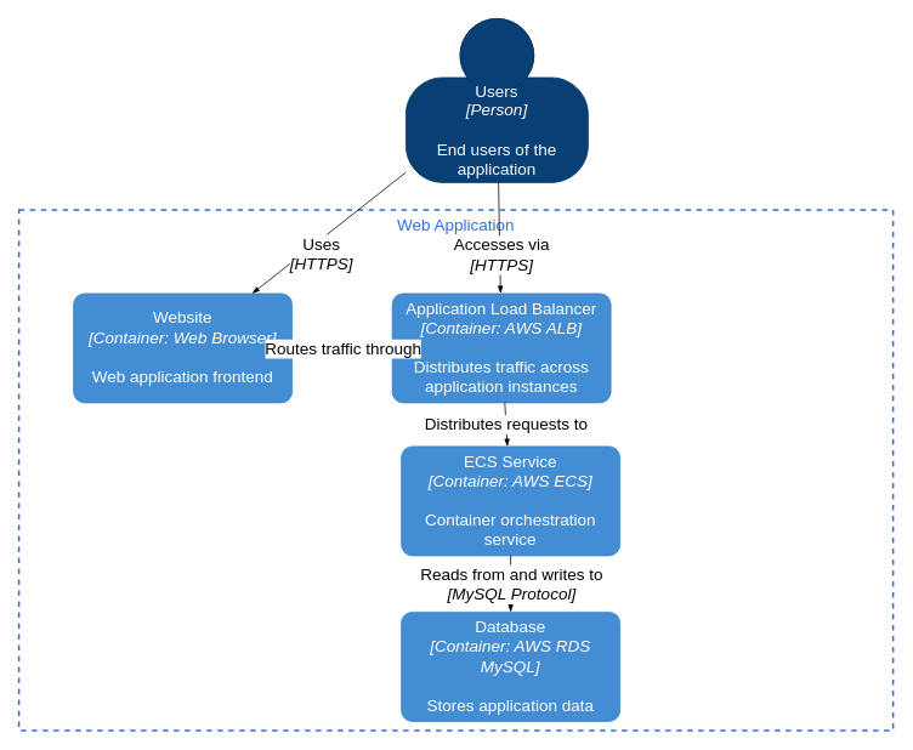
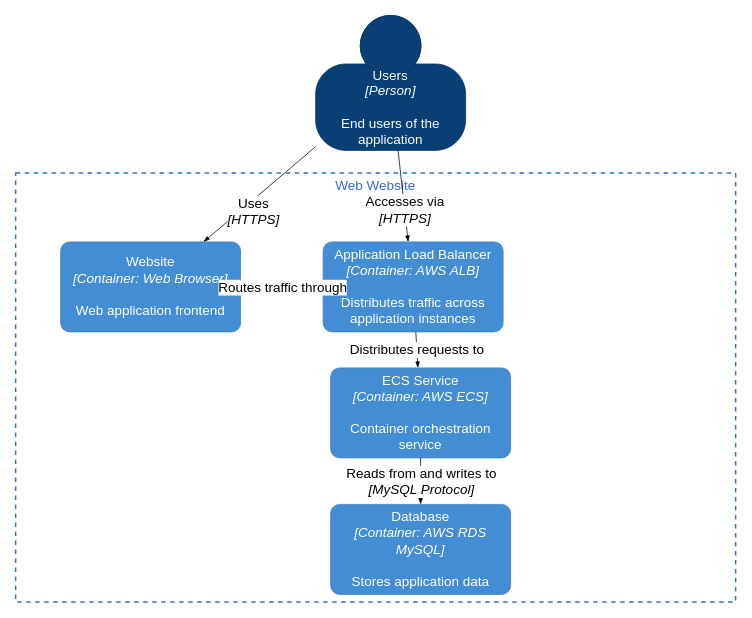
  <mxCell id="0" />
  <mxCell id="1" parent="0" />
- <mxCell id="2" value="Users&lt;br&gt;&lt;i&gt;[Person]&lt;/i&gt;&lt;br&gt;&lt;br&gt;End users of the application" style="html=1;fontSize=18;dashed=0;whiteSpace=wrap;fillColor=#083F75;strokeColor=#06315C;fontColor=#ffffff;shape=mxgraph.c4.person2;align=center;metaEdit=1;points=[[0.5,0,0],[1,0.5,0],[1,0.75,0],[0.75,1,0],[0.5,1,0],[0.25,1,0],[0,0.75,0],[0,0.5,0]];resizable=0;" parent="1" vertex="1"><mxGeometry x="445" y="20" width="200" height="180" as="geometry" /></mxCell>
- <mxCell id="3" value="Web Application" style="fillColor=none;strokeColor=#326ce5;dashed=1;verticalAlign=top;fontStyle=0;fontColor=#326ce5;whiteSpace=wrap;html=1;strokeWidth=2;fontSize=18;" parent="1" vertex="1"><mxGeometry x="20" y="230" width="960" height="572" as="geometry" /></mxCell>
+ <mxCell id="2" value="Users&lt;br&gt;&lt;i&gt;[Person]&lt;/i&gt;&lt;br&gt;&lt;br&gt;End users of the application" style="html=1;fontSize=18;dashed=0;whiteSpace=wrap;fillColor=#083F75;strokeColor=#06315C;fontColor=#ffffff;shape=mxgraph.c4.person2;align=center;metaEdit=1;points=[[0.5,0,0],[1,0.5,0],[1,0.75,0],[0.75,1,0],[0.5,1,0],[0.25,1,0],[0,0.75,0],[0,0.5,0]];resizable=0;" parent="1" vertex="1"><mxGeometry x="420" y="20" width="200" height="180" as="geometry" /></mxCell>
+ <mxCell id="3" value="Web Website" style="fillColor=none;strokeColor=#326ce5;dashed=1;verticalAlign=top;fontStyle=0;fontColor=#326ce5;whiteSpace=wrap;html=1;strokeWidth=2;fontSize=18;" parent="1" vertex="1"><mxGeometry x="20" y="230" width="960" height="572" as="geometry" /></mxCell>
  <mxCell id="4" value="Website&lt;br&gt;&lt;i&gt;[Container: Web Browser]&lt;/i&gt;&lt;br&gt;&lt;br&gt;Web application frontend" style="rounded=1;whiteSpace=wrap;html=1;fontSize=18;labelBackgroundColor=none;fillColor=#438DD5;fontColor=#ffffff;align=center;arcSize=10;strokeColor=#3C7FC0;metaEdit=1;resizable=0;points=[[0.25,0,0],[0.5,0,0],[0.75,0,0],[1,0.25,0],[1,0.5,0],[1,0.75,0],[0.75,1,0],[0.5,1,0],[0.25,1,0],[0,0.75,0],[0,0.5,0],[0,0.25,0]];" parent="1" vertex="1"><mxGeometry x="80" y="322" width="240" height="120" as="geometry" /></mxCell>
  <mxCell id="5" value="Application Load Balancer&lt;br&gt;&lt;i&gt;[Container: AWS ALB]&lt;/i&gt;&lt;br&gt;&lt;br&gt;Distributes traffic across application instances" style="rounded=1;whiteSpace=wrap;html=1;fontSize=18;labelBackgroundColor=none;fillColor=#438DD5;fontColor=#ffffff;align=center;arcSize=10;strokeColor=#3C7FC0;metaEdit=1;resizable=0;points=[[0.25,0,0],[0.5,0,0],[0.75,0,0],[1,0.25,0],[1,0.5,0],[1,0.75,0],[0.75,1,0],[0.5,1,0],[0.25,1,0],[0,0.75,0],[0,0.5,0],[0,0.25,0]];" parent="1" vertex="1"><mxGeometry x="430" y="322" width="240" height="120" as="geometry" /></mxCell>
  <mxCell id="6" value="ECS Service&lt;br&gt;&lt;i&gt;[Container: AWS ECS]&lt;/i&gt;&lt;br&gt;&lt;br&gt;Container orchestration service" style="rounded=1;whiteSpace=wrap;html=1;fontSize=18;labelBackgroundColor=none;fillColor=#438DD5;fontColor=#ffffff;align=center;arcSize=10;strokeColor=#3C7FC0;metaEdit=1;resizable=0;points=[[0.25,0,0],[0.5,0,0],[0.75,0,0],[1,0.25,0],[1,0.5,0],[1,0.75,0],[0.75,1,0],[0.5,1,0],[0.25,1,0],[0,0.75,0],[0,0.5,0],[0,0.25,0]];" parent="1" vertex="1"><mxGeometry x="440" y="490" width="240" height="120" as="geometry" /></mxCell>
  <mxCell id="7" value="Database&lt;br&gt;&lt;i&gt;[Container: AWS RDS MySQL]&lt;/i&gt;&lt;br&gt;&lt;br&gt;Stores application data" style="rounded=1;whiteSpace=wrap;html=1;fontSize=18;labelBackgroundColor=none;fillColor=#438DD5;fontColor=#ffffff;align=center;arcSize=10;strokeColor=#3C7FC0;metaEdit=1;resizable=0;points=[[0.25,0,0],[0.5,0,0],[0.75,0,0],[1,0.25,0],[1,0.5,0],[1,0.75,0],[0.75,1,0],[0.5,1,0],[0.25,1,0],[0,0.75,0],[0,0.5,0],[0,0.25,0]];" parent="1" vertex="1"><mxGeometry x="440" y="672" width="240" height="120" as="geometry" /></mxCell>
  <mxCell id="8" style="edgeStyle=none;rounded=0;orthogonalLoop=1;jettySize=auto;html=1;fontSize=18;fontColor=#404040;strokeWidth=1;endArrow=blockThin;endFill=1;" parent="1" source="2" target="4" edge="1"><mxGeometry relative="1" as="geometry" /></mxCell>
  <mxCell id="9" value="Uses&lt;br&gt;&lt;i&gt;[HTTPS]&lt;/i&gt;" style="edgeLabel;resizable=0;html=1;align=center;verticalAlign=middle;fontSize=18;" parent="8" vertex="1" connectable="0"><mxGeometry relative="1" as="geometry"><mxPoint x="-9" y="23" as="offset" /></mxGeometry></mxCell>
  <mxCell id="10" style="edgeStyle=none;rounded=0;orthogonalLoop=1;jettySize=auto;html=1;fontSize=18;fontColor=#404040;strokeWidth=1;endArrow=blockThin;endFill=1;" parent="1" source="2" target="5" edge="1"><mxGeometry relative="1" as="geometry" /></mxCell>
  <mxCell id="11" value="Accesses via&lt;br&gt;&lt;i&gt;[HTTPS]&lt;/i&gt;" style="edgeLabel;resizable=0;html=1;align=center;verticalAlign=middle;fontSize=18;" parent="10" vertex="1" connectable="0"><mxGeometry relative="1" as="geometry"><mxPoint x="2" y="19" as="offset" /></mxGeometry></mxCell>
  <mxCell id="12" style="edgeStyle=none;rounded=0;orthogonalLoop=1;jettySize=auto;html=1;fontSize=18;fontColor=#404040;strokeWidth=1;endArrow=blockThin;endFill=1;" parent="1" source="4" target="5" edge="1"><mxGeometry relative="1" as="geometry" /></mxCell>
  <mxCell id="13" value="Routes traffic through" style="edgeLabel;resizable=0;html=1;align=center;verticalAlign=middle;fontSize=18;" parent="12" vertex="1" connectable="0"><mxGeometry relative="1" as="geometry" /></mxCell>
  <mxCell id="14" style="edgeStyle=none;rounded=0;orthogonalLoop=1;jettySize=auto;html=1;fontSize=18;fontColor=#404040;strokeWidth=1;endArrow=blockThin;endFill=1;" parent="1" source="5" target="6" edge="1"><mxGeometry relative="1" as="geometry" /></mxCell>
  <mxCell id="15" value="Distributes requests to" style="edgeLabel;resizable=0;html=1;align=center;verticalAlign=middle;fontSize=18;" parent="14" vertex="1" connectable="0"><mxGeometry relative="1" as="geometry" /></mxCell>
  <mxCell id="16" style="edgeStyle=none;rounded=0;orthogonalLoop=1;jettySize=auto;html=1;fontSize=18;fontColor=#404040;strokeWidth=1;endArrow=blockThin;endFill=1;" parent="1" source="6" target="7" edge="1"><mxGeometry relative="1" as="geometry" /></mxCell>
  <mxCell id="17" value="Reads from and writes to&lt;br&gt;&lt;i&gt;[MySQL Protocol]&lt;/i&gt;" style="edgeLabel;resizable=0;html=1;align=center;verticalAlign=middle;fontSize=18;" parent="16" vertex="1" connectable="0"><mxGeometry relative="1" as="geometry" /></mxCell>
